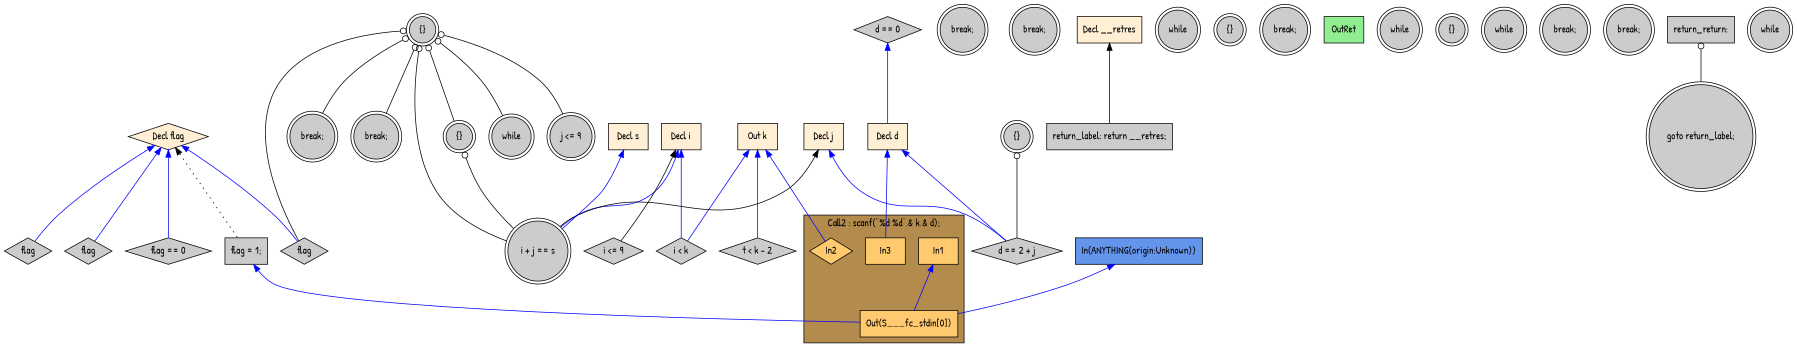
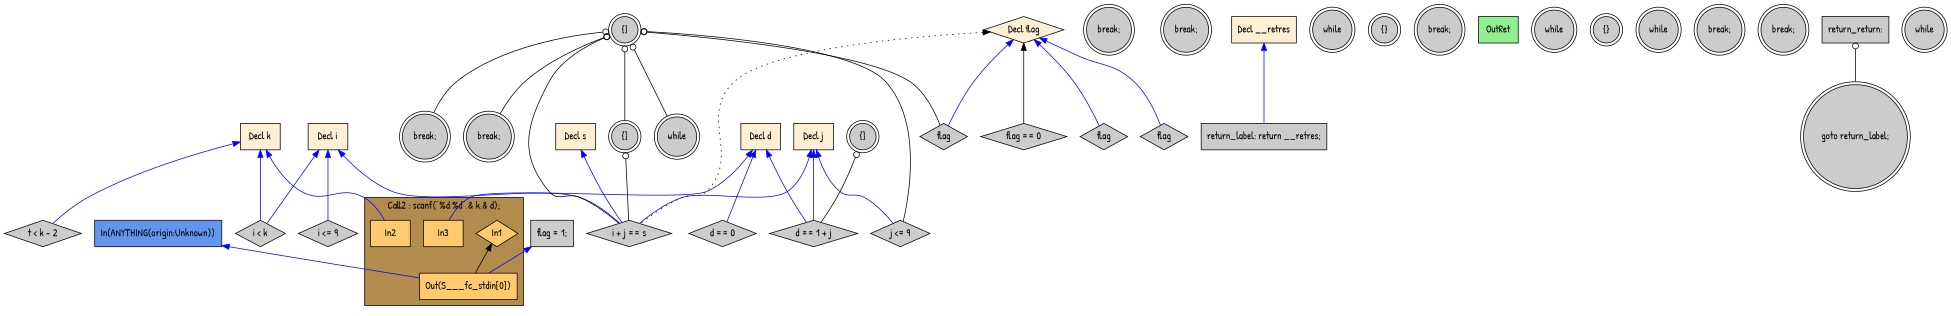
  digraph {
    fontname="Patrick Hand"
    rankdir=TB
    node [fillcolor="#CCCCCC" fontname="Patrick Hand" shape=doublecircle style=filled]
    edge [color="#0000FF" dir=back fontname="Patrick Hand"]
-   n1 [fillcolor="#FFCA6E" label=In1 shape=box]
-   n2 [fillcolor="#FFCA6E" label=In2 shape=diamond]
+   n1 [fillcolor="#FFCA6E" label=In1 shape=diamond]
+   n2 [fillcolor="#FFCA6E" label=In2 shape=box]
    n3 [fillcolor="#FFCA6E" label=In3 shape=box]
    n4 [fillcolor="#FFCA6E" label="Out(S___fc_stdin[0])" shape=box]
    n5 [label=while]
-   n6 [label="j <= 9"]
+   n6 [label="j <= 9" shape=diamond]
    n7 [label=flag shape=diamond]
-   n8 [fillcolor="#FFEFD5" label="Out k" shape=box]
+   n8 [fillcolor="#FFEFD5" label="Decl k" shape=box]
    n9 [label="t < k - 2" shape=diamond]
    n10 [label="i < k" shape=diamond]
    n11 [label="break;"]
    n12 [fillcolor="#FFEFD5" label="Decl d" shape=box]
    n13 [label="d == 0" shape=diamond]
-   n14 [label="d == 2 + j" shape=diamond]
+   n14 [label="d == 1 + j" shape=diamond]
    n15 [label="break;"]
    n16 [fillcolor="#FFEFD5" label="Decl i" shape=box]
-   n17 [label="i + j == s"]
+   n17 [label="i + j == s" shape=diamond]
    n18 [label="i <= 9" shape=diamond]
    n19 [label="{}"]
    n20 [fillcolor="#FFEFD5" label="Decl j" shape=box]
    n21 [fillcolor="#FFEFD5" label="Decl flag" shape=diamond]
    n22 [label="flag == 0" shape=diamond]
    n23 [label="flag = 1;" shape=box]
    n24 [label=flag shape=diamond]
    n25 [label=flag shape=diamond]
    n26 [label="break;"]
    n27 [label="break;"]
    n28 [fillcolor="#FFEFD5" label="Decl s" shape=box]
    n29 [fillcolor="#FFEFD5" label="Decl __retres" shape=box]
    n30 [label="return_label: return __retres;" shape=box]
    n31 [label=while]
    n32 [label="{}"]
    n33 [label="break;"]
    n34 [fillcolor="#90EE90" label=OutRet shape=box]
    n35 [fillcolor="#6495ED" label="In(ANYTHING(origin:Unknown))" shape=box]
    n36 [label=while]
    n37 [label="{}"]
    n38 [label=while]
    n39 [label="{}"]
    n40 [label="break;"]
    n41 [label="break;"]
    n42 [label="goto return_label;"]
    n43 [label="return_return:" shape=box]
    n44 [label=while]
    n45 [label="{}"]
    subgraph cluster_1 {
      fillcolor="#B38B4D"
      label="Call2 : scanf(\"%d %d\",& k,& d);"
      style=filled
      n1
      n2
      n3
      n4
    }
-   n1 -> n4
+   n1 -> n4 [color="#000000"]
    n8 -> n2
    n8 -> n9
    n8 -> n10
    n12 -> n3
-   n13 -> n12
+   n12 -> n13
    n12 -> n14
    n16 -> n10
    n16 -> n17
-   n16 -> n18 [color="#000000"]
+   n16 -> n18
    n19 -> n17 [arrowtail=odot color="#000000"]
+   n20 -> n6
    n20 -> n14
-   n20 -> n17 [color="#000000"]
+   n20 -> n17
    n21 -> n7
-   n21 -> n22
-   n21 -> n23 [color="#000000" style=dotted]
+   n21 -> n22 [color="#000000"]
+   n21 -> n17 [color="#000000" style=dotted]
    n21 -> n24
    n21 -> n25
    n23 -> n4
    n28 -> n17
-   n29 -> n30 [color="#000000"]
+   n29 -> n30
    n35 -> n4
    n39 -> n14 [arrowtail=odot color="#000000"]
    n43 -> n42 [arrowtail=odot color="#000000"]
    n45 -> n5 [arrowtail=odot color="#000000"]
    n45 -> n6 [arrowtail=odot color="#000000"]
    n45 -> n7 [arrowtail=odot color="#000000"]
    n45 -> n11 [arrowtail=odot color="#000000"]
    n45 -> n15 [arrowtail=odot color="#000000"]
    n45 -> n17 [arrowtail=odot color="#000000"]
    n45 -> n19 [arrowtail=odot color="#000000"]
  }
